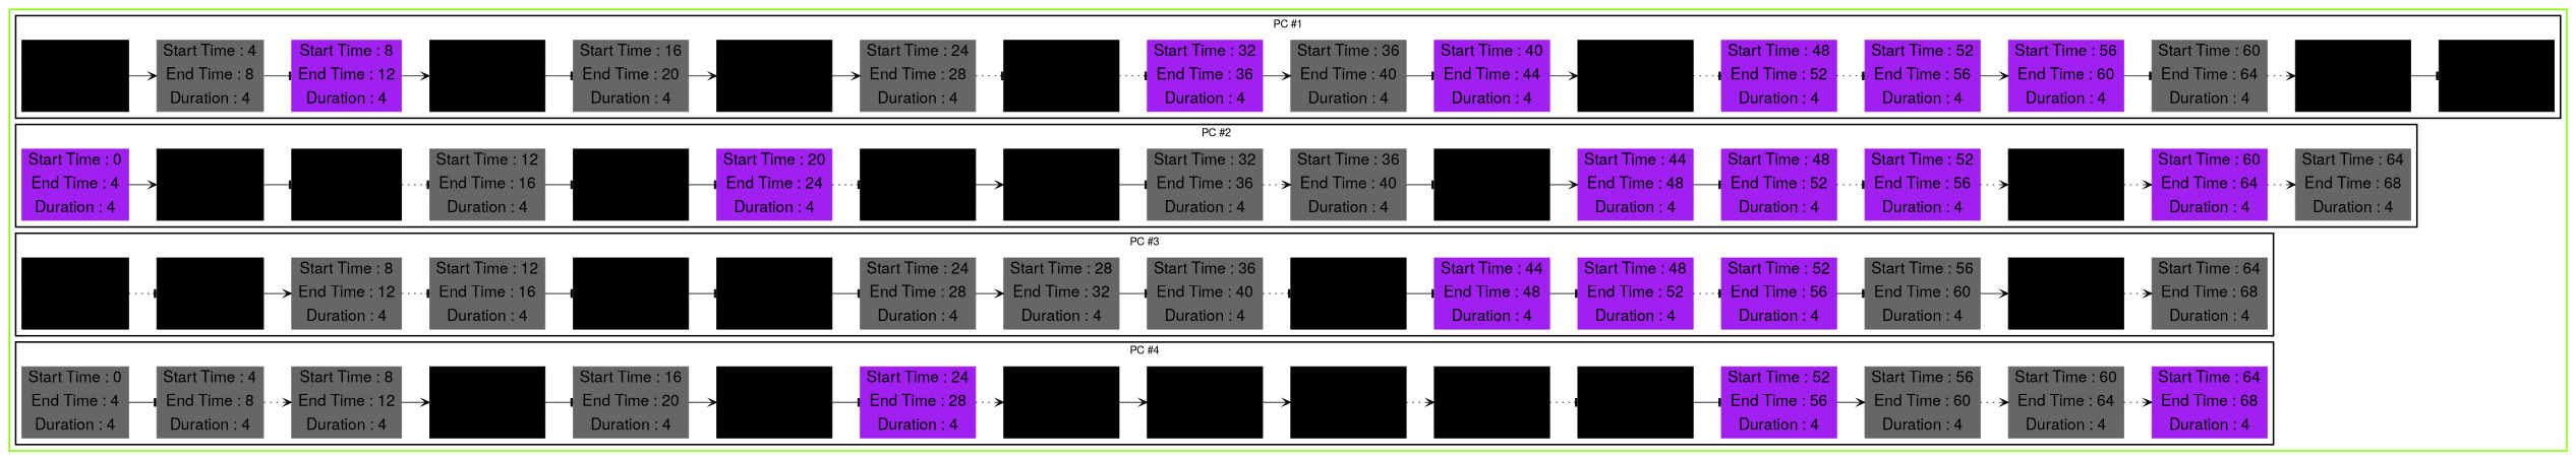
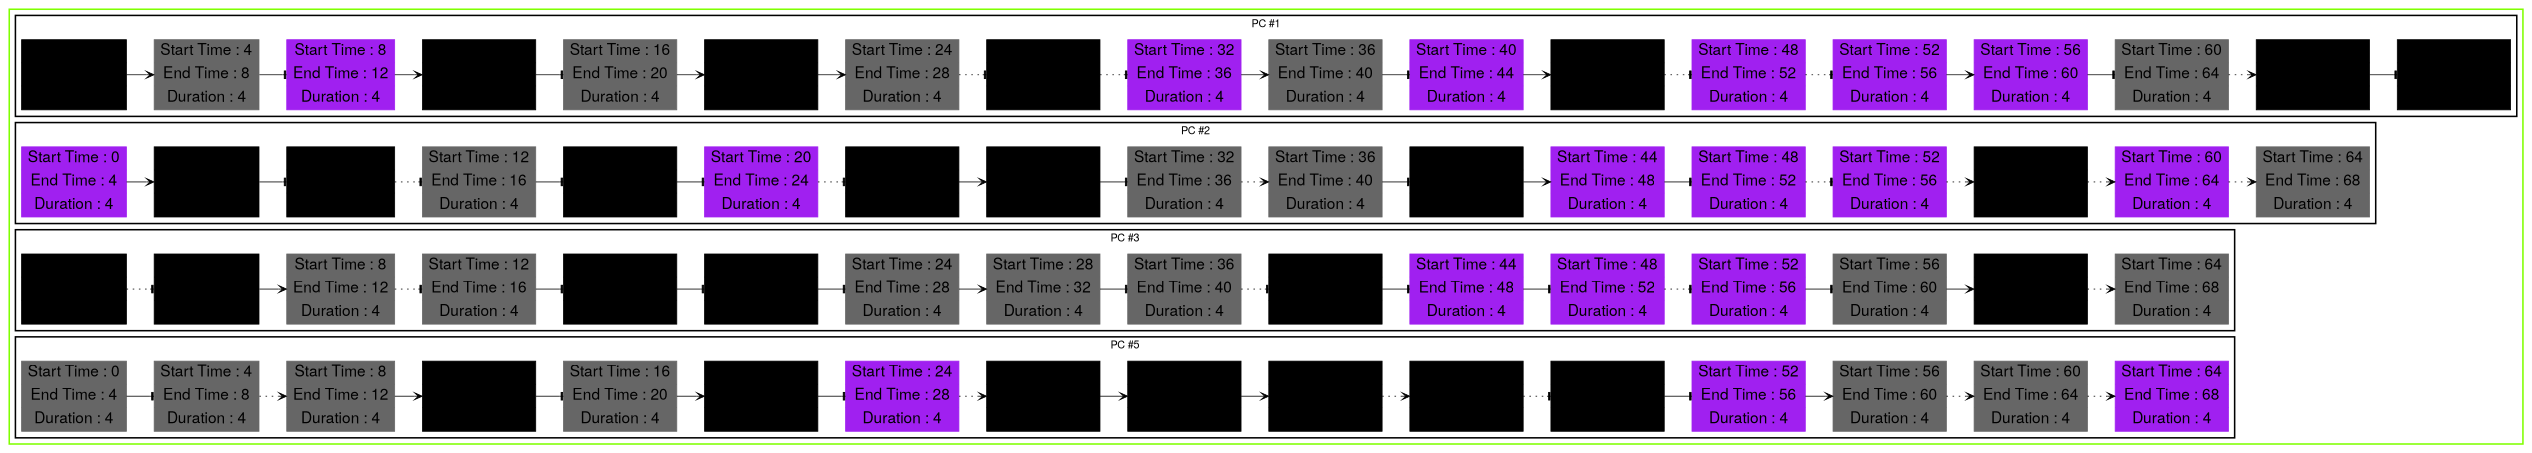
  digraph {
    fontname="Helvetica,Arial,sans-serif"
    rankdir=LR
    node [color=black fontname="Helvetica,Arial,sans-serif" fontsize=20 shape=record style=filled]
    edge [fontname="Helvetica,Arial,sans-serif" style=solid arrowhead=tee]
    n1 [label="Start Time : 0 | End Time : 4 | Duration : 4"]
    n2 [color=gray40 label="Start Time : 4 | End Time : 8 | Duration : 4"]
    n3 [color=purple label="Start Time : 8 | End Time : 12 | Duration : 4"]
    n4 [label="Start Time : 12 | End Time : 16 | Duration : 4"]
    n5 [color=gray40 label="Start Time : 16 | End Time : 20 | Duration : 4"]
    n6 [label="Start Time : 20 | End Time : 24 | Duration : 4"]
    n7 [color=gray40 label="Start Time : 24 | End Time : 28 | Duration : 4"]
    n8 [label="Start Time : 28 | End Time : 32 | Duration : 4"]
    n9 [color=purple label="Start Time : 32 | End Time : 36 | Duration : 4"]
    n10 [color=gray40 label="Start Time : 36 | End Time : 40 | Duration : 4"]
    n11 [color=purple label="Start Time : 40 | End Time : 44 | Duration : 4"]
    n12 [label="Start Time : 44 | End Time : 48 | Duration : 4"]
    n13 [color=purple label="Start Time : 48 | End Time : 52 | Duration : 4"]
    n14 [color=purple label="Start Time : 52 | End Time : 56 | Duration : 4"]
    n15 [color=purple label="Start Time : 56 | End Time : 60 | Duration : 4"]
    n16 [color=gray40 label="Start Time : 60 | End Time : 64 | Duration : 4"]
    n17 [label="Start Time : 64 | End Time : 68 | Duration : 4"]
    n18 [label="Start Time : 68 | End Time : 72 | Duration : 4"]
    n19 [color=purple label="Start Time : 0 | End Time : 4 | Duration : 4"]
    n20 [label="Start Time : 4 | End Time : 8 | Duration : 4"]
    n21 [label="Start Time : 8 | End Time : 12 | Duration : 4"]
    n22 [color=gray40 label="Start Time : 12 | End Time : 16 | Duration : 4"]
    n23 [label="Start Time : 16 | End Time : 20 | Duration : 4"]
    n24 [color=purple label="Start Time : 20 | End Time : 24 | Duration : 4"]
    n25 [label="Start Time : 24 | End Time : 28 | Duration : 4"]
    n26 [label="Start Time : 28 | End Time : 32 | Duration : 4"]
    n27 [color=gray40 label="Start Time : 32 | End Time : 36 | Duration : 4"]
    n28 [color=gray40 label="Start Time : 36 | End Time : 40 | Duration : 4"]
    n29 [label="Start Time : 40 | End Time : 44 | Duration : 4"]
    n30 [color=purple label="Start Time : 44 | End Time : 48 | Duration : 4"]
    n31 [color=purple label="Start Time : 48 | End Time : 52 | Duration : 4"]
    n32 [color=purple label="Start Time : 52 | End Time : 56 | Duration : 4"]
    n33 [label="Start Time : 56 | End Time : 60 | Duration : 4"]
    n34 [color=purple label="Start Time : 60 | End Time : 64 | Duration : 4"]
    n35 [color=gray40 label="Start Time : 64 | End Time : 68 | Duration : 4"]
    n36 [label="Start Time : 0 | End Time : 4 | Duration : 4"]
    n37 [label="Start Time : 4 | End Time : 8 | Duration : 4"]
    n38 [color=gray40 label="Start Time : 8 | End Time : 12 | Duration : 4"]
    n39 [color=gray40 label="Start Time : 12 | End Time : 16 | Duration : 4"]
    n40 [label="Start Time : 16 | End Time : 20 | Duration : 4"]
    n41 [label="Start Time : 20 | End Time : 24 | Duration : 4"]
    n42 [color=gray40 label="Start Time : 24 | End Time : 28 | Duration : 4"]
    n43 [color=gray40 label="Start Time : 28 | End Time : 32 | Duration : 4"]
    n44 [color=gray40 label="Start Time : 36 | End Time : 40 | Duration : 4"]
    n45 [label="Start Time : 40 | End Time : 44 | Duration : 4"]
    n46 [color=purple label="Start Time : 44 | End Time : 48 | Duration : 4"]
    n47 [color=purple label="Start Time : 48 | End Time : 52 | Duration : 4"]
    n48 [color=purple label="Start Time : 52 | End Time : 56 | Duration : 4"]
    n49 [color=gray40 label="Start Time : 56 | End Time : 60 | Duration : 4"]
    n50 [label="Start Time : 60 | End Time : 64 | Duration : 4"]
    n51 [color=gray40 label="Start Time : 64 | End Time : 68 | Duration : 4"]
    n52 [color=gray40 label="Start Time : 0 | End Time : 4 | Duration : 4"]
    n53 [color=gray40 label="Start Time : 4 | End Time : 8 | Duration : 4"]
    n54 [color=gray40 label="Start Time : 8 | End Time : 12 | Duration : 4"]
    n55 [label="Start Time : 12 | End Time : 16 | Duration : 4"]
    n56 [color=gray40 label="Start Time : 16 | End Time : 20 | Duration : 4"]
    n57 [label="Start Time : 20 | End Time : 24 | Duration : 4"]
    n58 [color=purple label="Start Time : 24 | End Time : 28 | Duration : 4"]
    n59 [label="Start Time : 28 | End Time : 32 | Duration : 4"]
    n60 [label="Start Time : 36 | End Time : 40 | Duration : 4"]
    n61 [label="Start Time : 40 | End Time : 44 | Duration : 4"]
    n62 [label="Start Time : 44 | End Time : 48 | Duration : 4"]
    n63 [label="Start Time : 48 | End Time : 52 | Duration : 4"]
    n64 [color=purple label="Start Time : 52 | End Time : 56 | Duration : 4"]
    n65 [color=gray40 label="Start Time : 56 | End Time : 60 | Duration : 4"]
    n66 [color=gray40 label="Start Time : 60 | End Time : 64 | Duration : 4"]
    n67 [color=purple label="Start Time : 64 | End Time : 68 | Duration : 4"]
    subgraph cluster_1 {
      color=chartreuse
      style=bold
      subgraph cluster_2 {
        color=black
        label="PC #1"
        style=bold
        n1
        n2
        n3
        n4
        n5
        n6
        n7
        n8
        n9
        n10
        n11
        n12
        n13
        n14
        n15
        n16
        n17
        n18
      }
      subgraph cluster_3 {
        color=black
        label="PC #2"
        style=bold
        n19
        n20
        n21
        n22
        n23
        n24
        n25
        n26
        n27
        n28
        n29
        n30
        n31
        n32
        n33
        n34
        n35
      }
      subgraph cluster_4 {
        color=black
        label="PC #3"
        style=bold
        n36
        n37
        n38
        n39
        n40
        n41
        n42
        n43
        n44
        n45
        n46
        n47
        n48
        n49
        n50
        n51
      }
      subgraph cluster_5 {
        color=black
-       label="PC #4"
+       label="PC #5"
        style=bold
        n52
        n53
        n54
        n55
        n56
        n57
        n58
        n59
        n60
        n61
        n62
        n63
        n64
        n65
        n66
        n67
      }
    }
    n1 -> n2 [arrowhead=vee]
    n2 -> n3
    n3 -> n4 [arrowhead=vee]
    n4 -> n5
    n5 -> n6 [arrowhead=vee]
    n6 -> n7 [arrowhead=vee]
    n7 -> n8 [style=dotted]
    n8 -> n9 [style=dotted]
    n9 -> n10 [arrowhead=vee]
    n10 -> n11
    n11 -> n12 [arrowhead=vee]
    n12 -> n13 [style=dotted]
    n13 -> n14 [style=dotted]
    n14 -> n15 [arrowhead=vee]
    n15 -> n16
    n16 -> n17 [style=dotted arrowhead=vee]
    n17 -> n18
    n19 -> n20 [arrowhead=vee]
    n20 -> n21
    n21 -> n22 [style=dotted]
    n22 -> n23
    n23 -> n24
    n24 -> n25 [style=dotted]
    n25 -> n26 [arrowhead=vee]
    n26 -> n27
    n27 -> n28 [style=dotted arrowhead=vee]
    n28 -> n29
    n29 -> n30 [arrowhead=vee]
    n30 -> n31
    n31 -> n32 [style=dotted]
    n32 -> n33 [style=dotted arrowhead=vee]
    n33 -> n34 [style=dotted arrowhead=vee]
    n34 -> n35 [style=dotted arrowhead=vee]
    n36 -> n37 [style=dotted]
    n37 -> n38 [arrowhead=vee]
    n38 -> n39 [style=dotted]
    n39 -> n40
    n40 -> n41
    n41 -> n42
    n42 -> n43 [arrowhead=vee]
    n43 -> n44
    n44 -> n45 [style=dotted]
    n45 -> n46
    n46 -> n47
    n47 -> n48 [style=dotted]
    n48 -> n49
    n49 -> n50 [arrowhead=vee]
    n50 -> n51 [style=dotted arrowhead=vee]
    n52 -> n53
    n53 -> n54 [style=dotted arrowhead=vee]
    n54 -> n55 [arrowhead=vee]
    n55 -> n56
    n56 -> n57 [arrowhead=vee]
    n57 -> n58
    n58 -> n59 [style=dotted arrowhead=vee]
    n59 -> n60 [arrowhead=vee]
    n60 -> n61 [arrowhead=vee]
    n61 -> n62 [style=dotted arrowhead=vee]
    n62 -> n63 [style=dotted]
    n63 -> n64
    n64 -> n65 [arrowhead=vee]
    n65 -> n66 [style=dotted arrowhead=vee]
    n66 -> n67 [style=dotted arrowhead=vee]
  }
